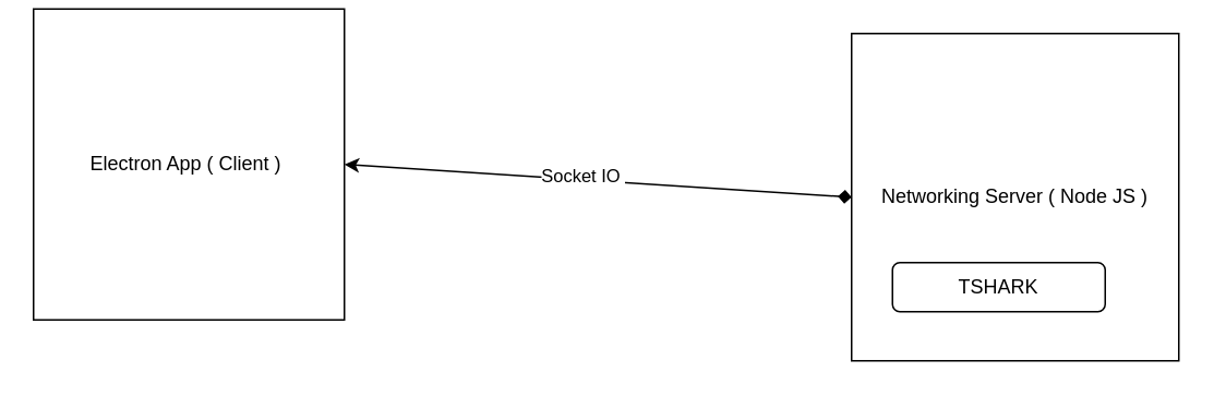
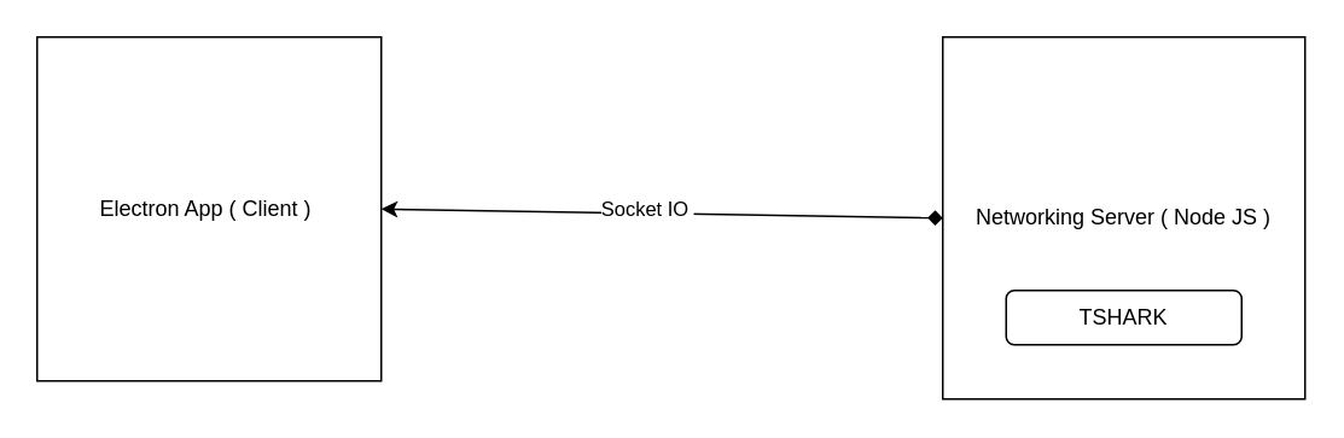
  <mxCell id="0" />
  <mxCell id="1" parent="0" />
- <mxCell id="2" value="Electron App ( Client )&amp;nbsp;" style="whiteSpace=wrap;html=1;aspect=fixed;" vertex="1" parent="1"><mxGeometry x="20" y="5" width="190" height="190" as="geometry" /></mxCell>
+ <mxCell id="2" value="Electron App ( Client )&amp;nbsp;" style="whiteSpace=wrap;html=1;aspect=fixed;" vertex="1" parent="1"><mxGeometry x="20" y="20" width="190" height="190" as="geometry" /></mxCell>
  <mxCell id="3" value="Networking Server ( Node JS )" style="whiteSpace=wrap;html=1;aspect=fixed;" vertex="1" parent="1"><mxGeometry x="520" y="20" width="200" height="200" as="geometry" /></mxCell>
  <mxCell id="4" value="" style="endArrow=diamond;startArrow=classic;html=1;exitX=1;exitY=0.5;exitDx=0;exitDy=0;entryX=0;entryY=0.5;entryDx=0;entryDy=0;" edge="1" parent="1" source="2" target="3"><mxGeometry width="50" height="50" relative="1" as="geometry"><mxPoint x="350" y="210" as="sourcePoint" /><mxPoint x="400" y="160" as="targetPoint" /></mxGeometry></mxCell>
  <mxCell id="5" value="Socket IO&amp;nbsp;&lt;br&gt;" style="edgeLabel;html=1;align=center;verticalAlign=middle;resizable=0;points=[];" vertex="1" connectable="0" parent="4"><mxGeometry x="-0.057" y="3" relative="1" as="geometry"><mxPoint as="offset" /></mxGeometry></mxCell>
- <mxCell id="6" value="TSHARK" style="rounded=1;whiteSpace=wrap;html=1;" vertex="1" parent="1"><mxGeometry x="545" y="160" width="130" height="30" as="geometry" /></mxCell>
+ <mxCell id="6" value="TSHARK" style="rounded=1;whiteSpace=wrap;html=1;" vertex="1" parent="1"><mxGeometry x="555" y="160" width="130" height="30" as="geometry" /></mxCell>
